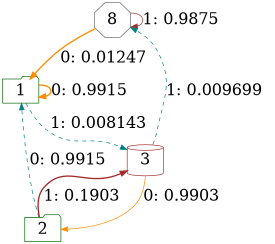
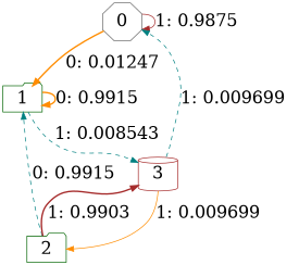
  digraph {
    node [color=darkgreen fontsize=24 shape=folder]
    edge [color=darkorange fontsize=24 style=bold]
-   0 [color=gray40 shape=octagon label=8]
+   0 [color=gray40 shape=octagon]
    1
    2
    3 [color=brown shape=cylinder]
    0 -> 0 [color=brown label="1: 0.9875   " style=solid]
    0 -> 1 [label="0: 0.01247  "]
    1 -> 1 [label="0: 0.9915   "]
-   1 -> 3 [color=teal label="1: 0.008143  " style=dashed]
+   1 -> 3 [color=teal label="1: 0.008543  " style=dashed]
    2 -> 1 [color=teal label="0: 0.9915   " style=dashed]
-   2 -> 3 [color=brown label="1: 0.1903   "]
+   2 -> 3 [color=brown label="1: 0.9903   "]
    3 -> 0 [color=teal label="1: 0.009699  " style=dashed]
-   3 -> 2 [label="0: 0.9903   " style=solid]
+   3 -> 2 [label="1: 0.009699  " style=solid]
  }
